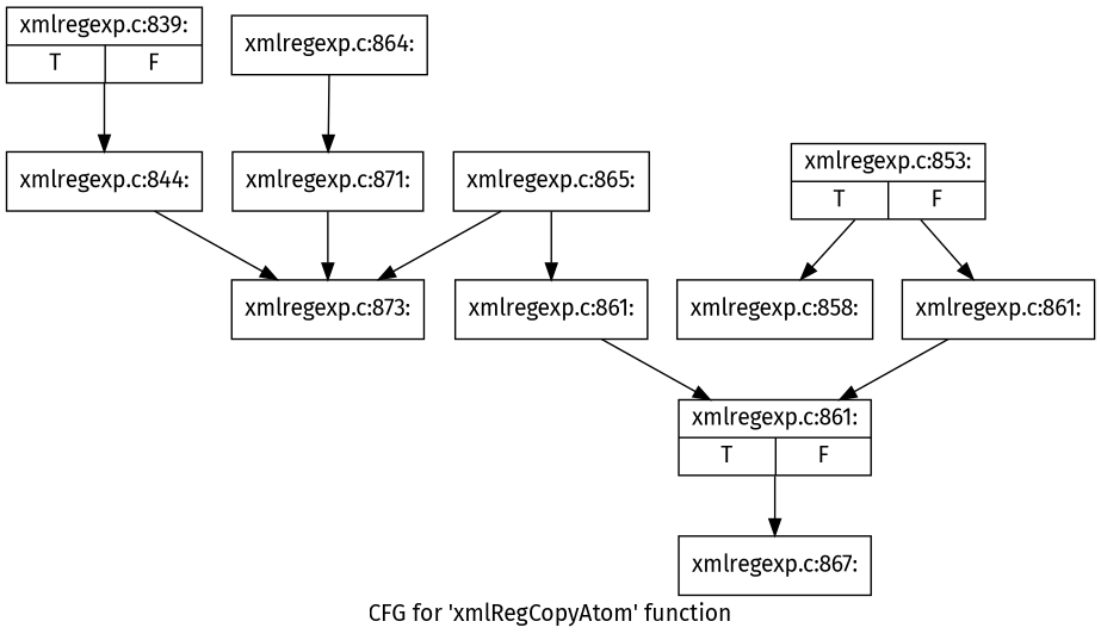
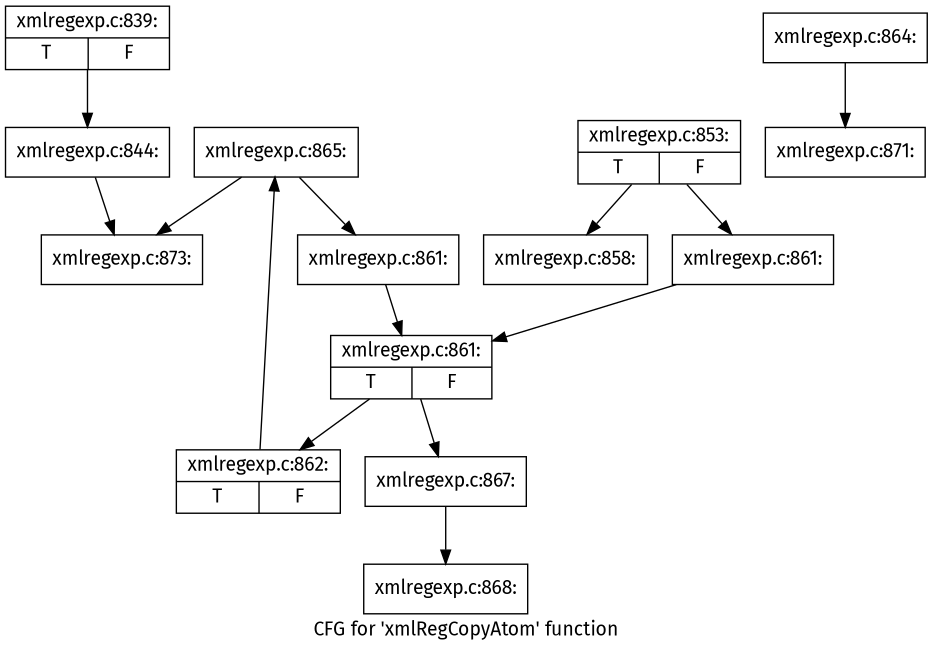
  digraph {
    fontname="Fira Sans"
    label="CFG for 'xmlRegCopyAtom' function"
    node [fontname="Fira Sans" shape=record]
    edge [fontname="Fira Sans"]
    n1 [label="{xmlregexp.c:839:|{<s0>T|<s1>F}}"]
    n2 [label="{xmlregexp.c:844:}"]
    n3 [label="{xmlregexp.c:873:}"]
    n4 [label="{xmlregexp.c:853:|{<s0>T|<s1>F}}"]
    n5 [label="{xmlregexp.c:858:}"]
    n6 [label="{xmlregexp.c:861:}"]
+   n7 [label="{xmlregexp.c:868:}"]
    n8 [label="{xmlregexp.c:861:|{<s0>T|<s1>F}}"]
    n9 [label="{xmlregexp.c:871:}"]
+   n10 [label="{xmlregexp.c:862:|{<s0>T|<s1>F}}"]
    n11 [label="{xmlregexp.c:867:}"]
    n12 [label="{xmlregexp.c:865:}"]
    n13 [label="{xmlregexp.c:864:}"]
    n14 [label="{xmlregexp.c:861:}"]
    n1 -> n2
    n2 -> n3
    n4 -> n5
    n4 -> n6
    n6 -> n8
+   n8 -> n10
    n8 -> n11
-   n9 -> n3
+   n10 -> n12
+   n11 -> n7
    n12 -> n3
    n12 -> n14
    n13 -> n9
    n14 -> n8
  }
